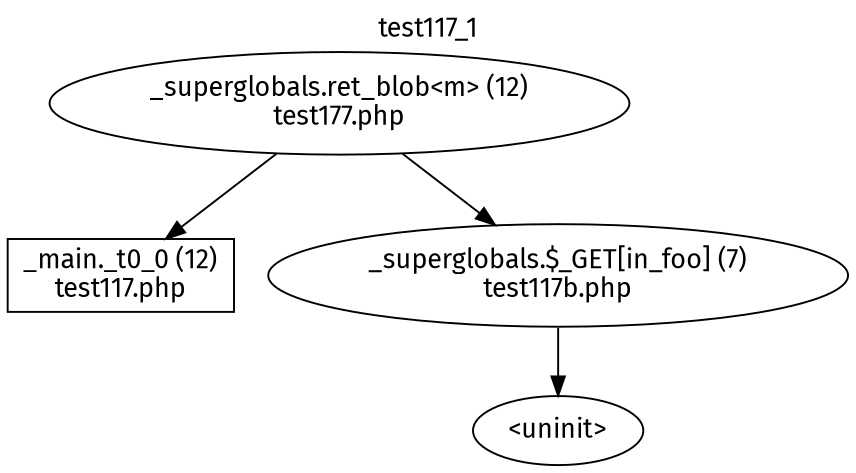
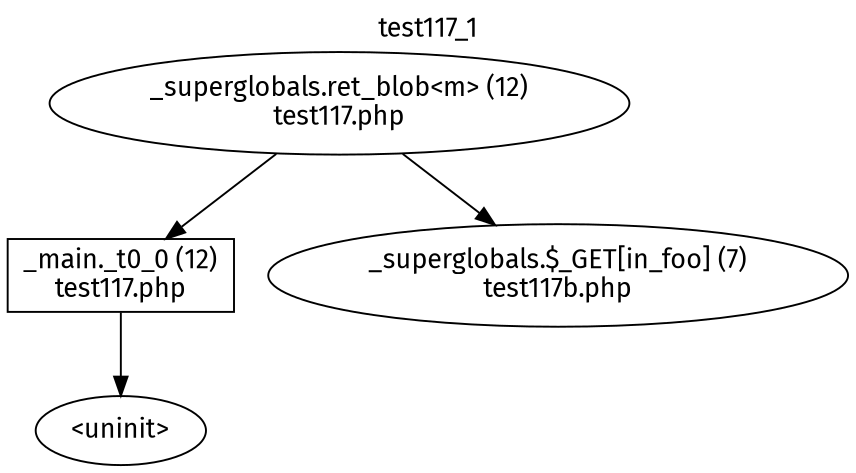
  digraph {
    fontname="Fira Sans"
    label=test117_1
    labelloc=t
    node [fontname="Fira Sans" shape=ellipse]
    edge [fontname="Fira Sans"]
    n1 [label="_main._t0_0 (12)\ntest117.php" shape=box]
-   n2 [label="_superglobals.ret_blob<m> (12)\ntest177.php"]
+   n2 [label="_superglobals.ret_blob<m> (12)\ntest117.php"]
    n3 [label="_superglobals.$_GET[in_foo] (7)\ntest117b.php"]
    n4 [label="<uninit>"]
    n2 -> n1
    n2 -> n3
-   n3 -> n4
+   n1 -> n4
  }
